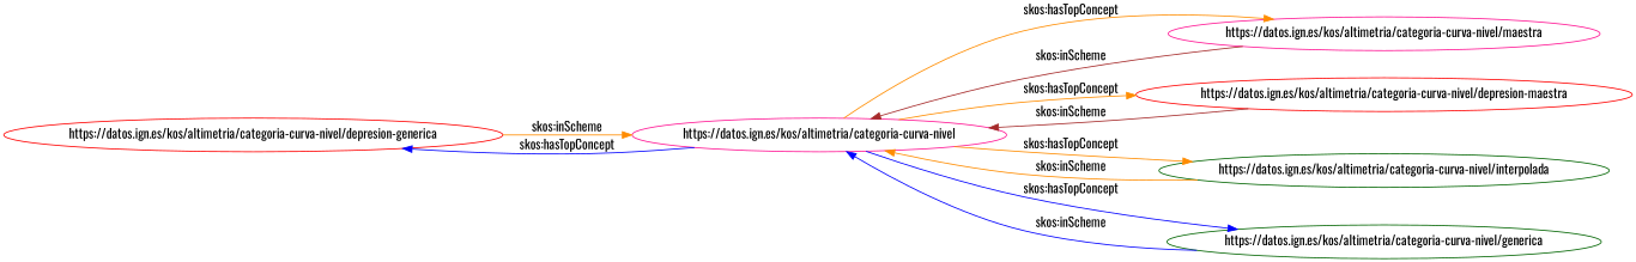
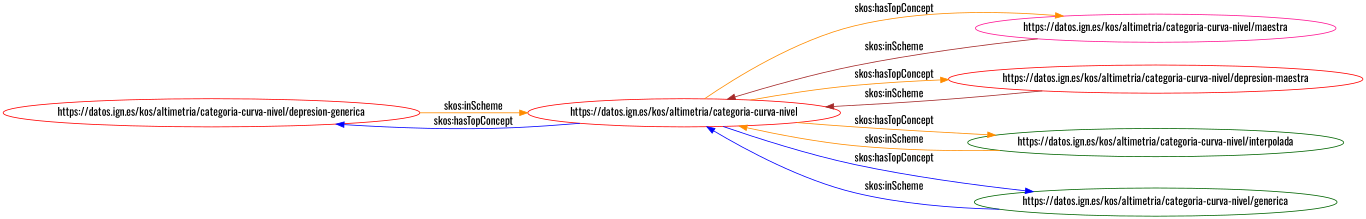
  digraph {
    rankdir=LR
    fontname=Oswald
    node [color=red fontname=Oswald]
    edge [color=darkorange fontname=Oswald]
    "https://datos.ign.es/kos/altimetria/categoria-curva-nivel/depresion-generica"
-   "https://datos.ign.es/kos/altimetria/categoria-curva-nivel" [color=deeppink]
+   "https://datos.ign.es/kos/altimetria/categoria-curva-nivel"
    "https://datos.ign.es/kos/altimetria/categoria-curva-nivel/maestra" [color=deeppink]
    "https://datos.ign.es/kos/altimetria/categoria-curva-nivel/depresion-maestra"
    "https://datos.ign.es/kos/altimetria/categoria-curva-nivel/interpolada" [color=darkgreen]
    "https://datos.ign.es/kos/altimetria/categoria-curva-nivel/generica" [color=darkgreen]
    "https://datos.ign.es/kos/altimetria/categoria-curva-nivel/depresion-generica" -> "https://datos.ign.es/kos/altimetria/categoria-curva-nivel" [label="skos:inScheme"]
    "https://datos.ign.es/kos/altimetria/categoria-curva-nivel" -> "https://datos.ign.es/kos/altimetria/categoria-curva-nivel/depresion-generica" [label="skos:hasTopConcept" color=blue]
    "https://datos.ign.es/kos/altimetria/categoria-curva-nivel" -> "https://datos.ign.es/kos/altimetria/categoria-curva-nivel/maestra" [label="skos:hasTopConcept"]
    "https://datos.ign.es/kos/altimetria/categoria-curva-nivel" -> "https://datos.ign.es/kos/altimetria/categoria-curva-nivel/depresion-maestra" [label="skos:hasTopConcept"]
    "https://datos.ign.es/kos/altimetria/categoria-curva-nivel" -> "https://datos.ign.es/kos/altimetria/categoria-curva-nivel/interpolada" [label="skos:hasTopConcept"]
    "https://datos.ign.es/kos/altimetria/categoria-curva-nivel" -> "https://datos.ign.es/kos/altimetria/categoria-curva-nivel/generica" [label="skos:hasTopConcept" color=blue]
    "https://datos.ign.es/kos/altimetria/categoria-curva-nivel/maestra" -> "https://datos.ign.es/kos/altimetria/categoria-curva-nivel" [label="skos:inScheme" color=brown]
    "https://datos.ign.es/kos/altimetria/categoria-curva-nivel/depresion-maestra" -> "https://datos.ign.es/kos/altimetria/categoria-curva-nivel" [label="skos:inScheme" color=brown]
    "https://datos.ign.es/kos/altimetria/categoria-curva-nivel/interpolada" -> "https://datos.ign.es/kos/altimetria/categoria-curva-nivel" [label="skos:inScheme"]
    "https://datos.ign.es/kos/altimetria/categoria-curva-nivel/generica" -> "https://datos.ign.es/kos/altimetria/categoria-curva-nivel" [label="skos:inScheme" color=blue]
  }
